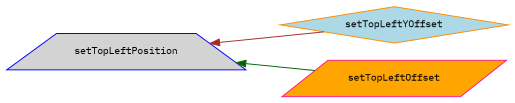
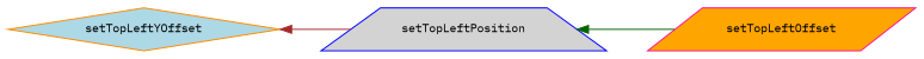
  digraph {
    fontname="IBM Plex Mono"
    rankdir=LR
    node [fontname="IBM Plex Mono" fontsize=10 style=filled]
    edge [dir=back fontname="IBM Plex Mono" fontsize=10 labelfontname=Helvetica labelfontsize=10 style=solid]
    n1 [color=darkorange fillcolor=lightblue fontcolor=black height=0.2 label=setTopLeftYOffset shape=diamond width=0.4]
    n2 [color=blue fillcolor=lightgrey height=0.2 label=setTopLeftPosition shape=trapezium width=0.4]
    n3 [color=deeppink fillcolor=orange height=0.2 label=setTopLeftOffset shape=parallelogram width=0.4]
-   n2 -> n1 [color=brown]
+   n1 -> n2 [color=brown]
    n2 -> n3 [color=darkgreen]
  }
